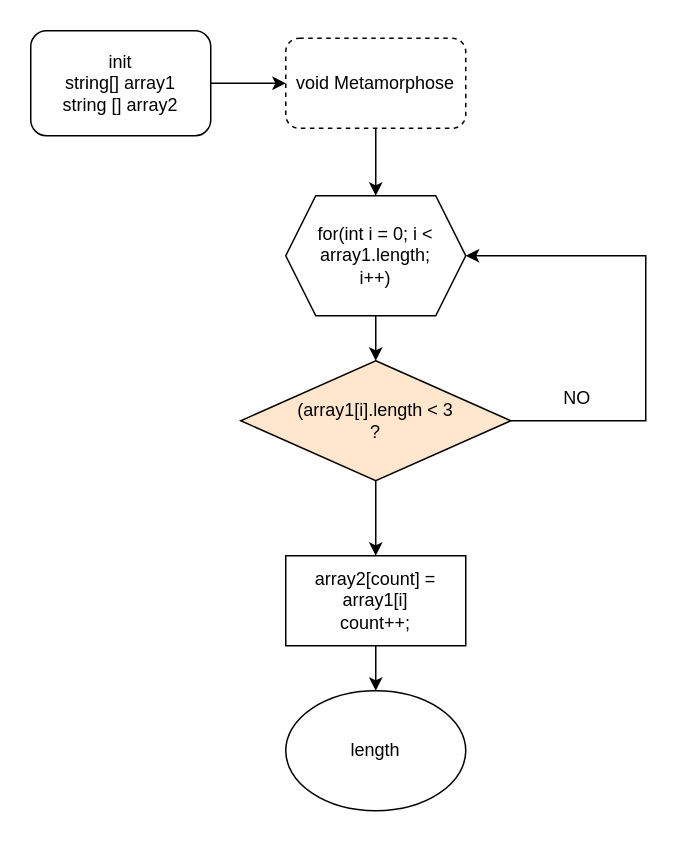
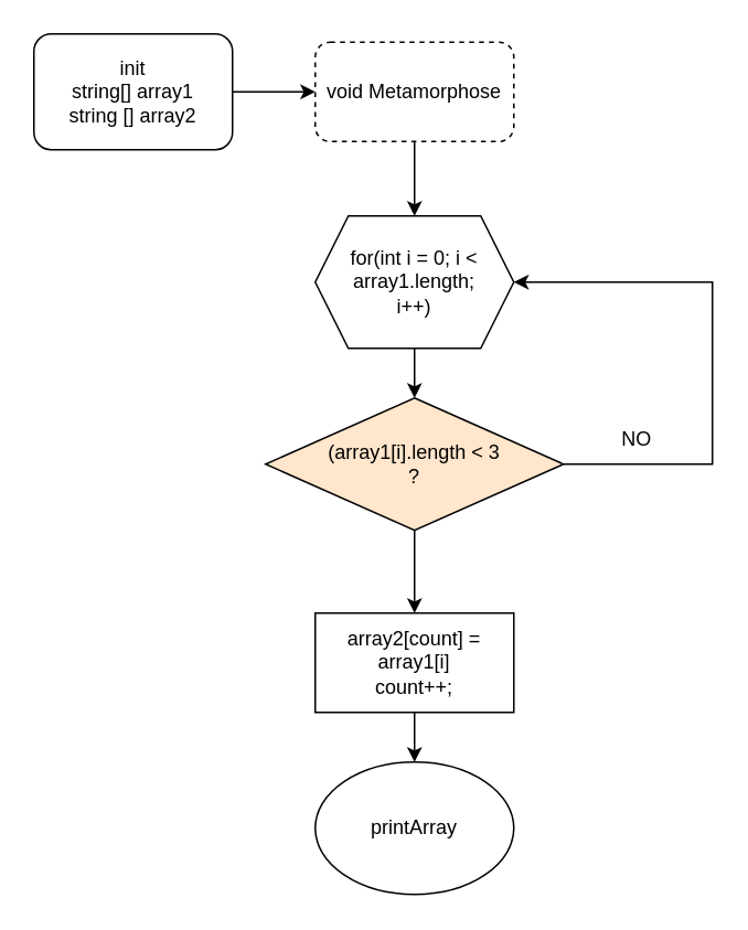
  <mxCell id="0" />
  <mxCell id="1" parent="0" />
  <mxCell id="2" style="edgeStyle=orthogonalEdgeStyle;rounded=0;orthogonalLoop=1;jettySize=auto;html=1;entryX=0;entryY=0.5;entryDx=0;entryDy=0;" edge="1" parent="1" source="3" target="5"><mxGeometry relative="1" as="geometry" /></mxCell>
  <mxCell id="3" value="init&lt;br&gt;string[] array1&lt;br style=&quot;border-color: var(--border-color);&quot;&gt;string [] array2" style="rounded=1;whiteSpace=wrap;html=1;" vertex="1" parent="1"><mxGeometry x="20" y="20" width="120" height="70" as="geometry" /></mxCell>
  <mxCell id="4" style="edgeStyle=orthogonalEdgeStyle;rounded=0;orthogonalLoop=1;jettySize=auto;html=1;" edge="1" parent="1" source="5" target="7"><mxGeometry relative="1" as="geometry" /></mxCell>
  <mxCell id="5" value="void Metamorphose" style="rounded=1;whiteSpace=wrap;html=1;dashed=1;" vertex="1" parent="1"><mxGeometry x="190" y="25" width="120" height="60" as="geometry" /></mxCell>
  <mxCell id="6" style="edgeStyle=orthogonalEdgeStyle;rounded=0;orthogonalLoop=1;jettySize=auto;html=1;entryX=0.5;entryY=0;entryDx=0;entryDy=0;" edge="1" parent="1" source="7" target="9"><mxGeometry relative="1" as="geometry" /></mxCell>
  <mxCell id="7" value="for(int i = 0; i &amp;lt; array1.length;&lt;br&gt;i++)" style="shape=hexagon;perimeter=hexagonPerimeter2;whiteSpace=wrap;html=1;fixedSize=1;" vertex="1" parent="1"><mxGeometry x="190" y="130" width="120" height="80" as="geometry" /></mxCell>
  <mxCell id="8" value="" style="edgeStyle=orthogonalEdgeStyle;rounded=0;orthogonalLoop=1;jettySize=auto;html=1;" edge="1" parent="1" source="9" target="13"><mxGeometry relative="1" as="geometry" /></mxCell>
  <mxCell id="9" value="(array1[i].length &amp;lt; 3&lt;br&gt;?" style="rhombus;whiteSpace=wrap;html=1;fillColor=#ffe6cc;" vertex="1" parent="1"><mxGeometry x="160" y="240" width="180" height="80" as="geometry" /></mxCell>
  <mxCell id="10" value="" style="endArrow=classic;html=1;rounded=0;entryX=1;entryY=0.5;entryDx=0;entryDy=0;" edge="1" parent="1" target="7"><mxGeometry width="50" height="50" relative="1" as="geometry"><mxPoint x="340" y="280" as="sourcePoint" /><mxPoint x="420" y="280" as="targetPoint" /><Array as="points"><mxPoint x="430" y="280" /><mxPoint x="430" y="170" /></Array></mxGeometry></mxCell>
  <mxCell id="11" value="NO" style="text;html=1;align=center;verticalAlign=middle;resizable=0;points=[];autosize=1;strokeColor=none;fillColor=none;" vertex="1" parent="1"><mxGeometry x="364" y="250" width="40" height="30" as="geometry" /></mxCell>
  <mxCell id="12" value="" style="edgeStyle=orthogonalEdgeStyle;rounded=0;orthogonalLoop=1;jettySize=auto;html=1;" edge="1" parent="1" source="13" target="14"><mxGeometry relative="1" as="geometry" /></mxCell>
  <mxCell id="13" value="array2[count] = array1[i]&lt;br&gt;count++;" style="rounded=0;whiteSpace=wrap;html=1;" vertex="1" parent="1"><mxGeometry x="190" y="370" width="120" height="60" as="geometry" /></mxCell>
- <mxCell id="14" value="length" style="ellipse;whiteSpace=wrap;html=1;" vertex="1" parent="1"><mxGeometry x="190" y="460" width="120" height="80" as="geometry" /></mxCell>
+ <mxCell id="14" value="printArray" style="ellipse;whiteSpace=wrap;html=1;" vertex="1" parent="1"><mxGeometry x="190" y="460" width="120" height="80" as="geometry" /></mxCell>
